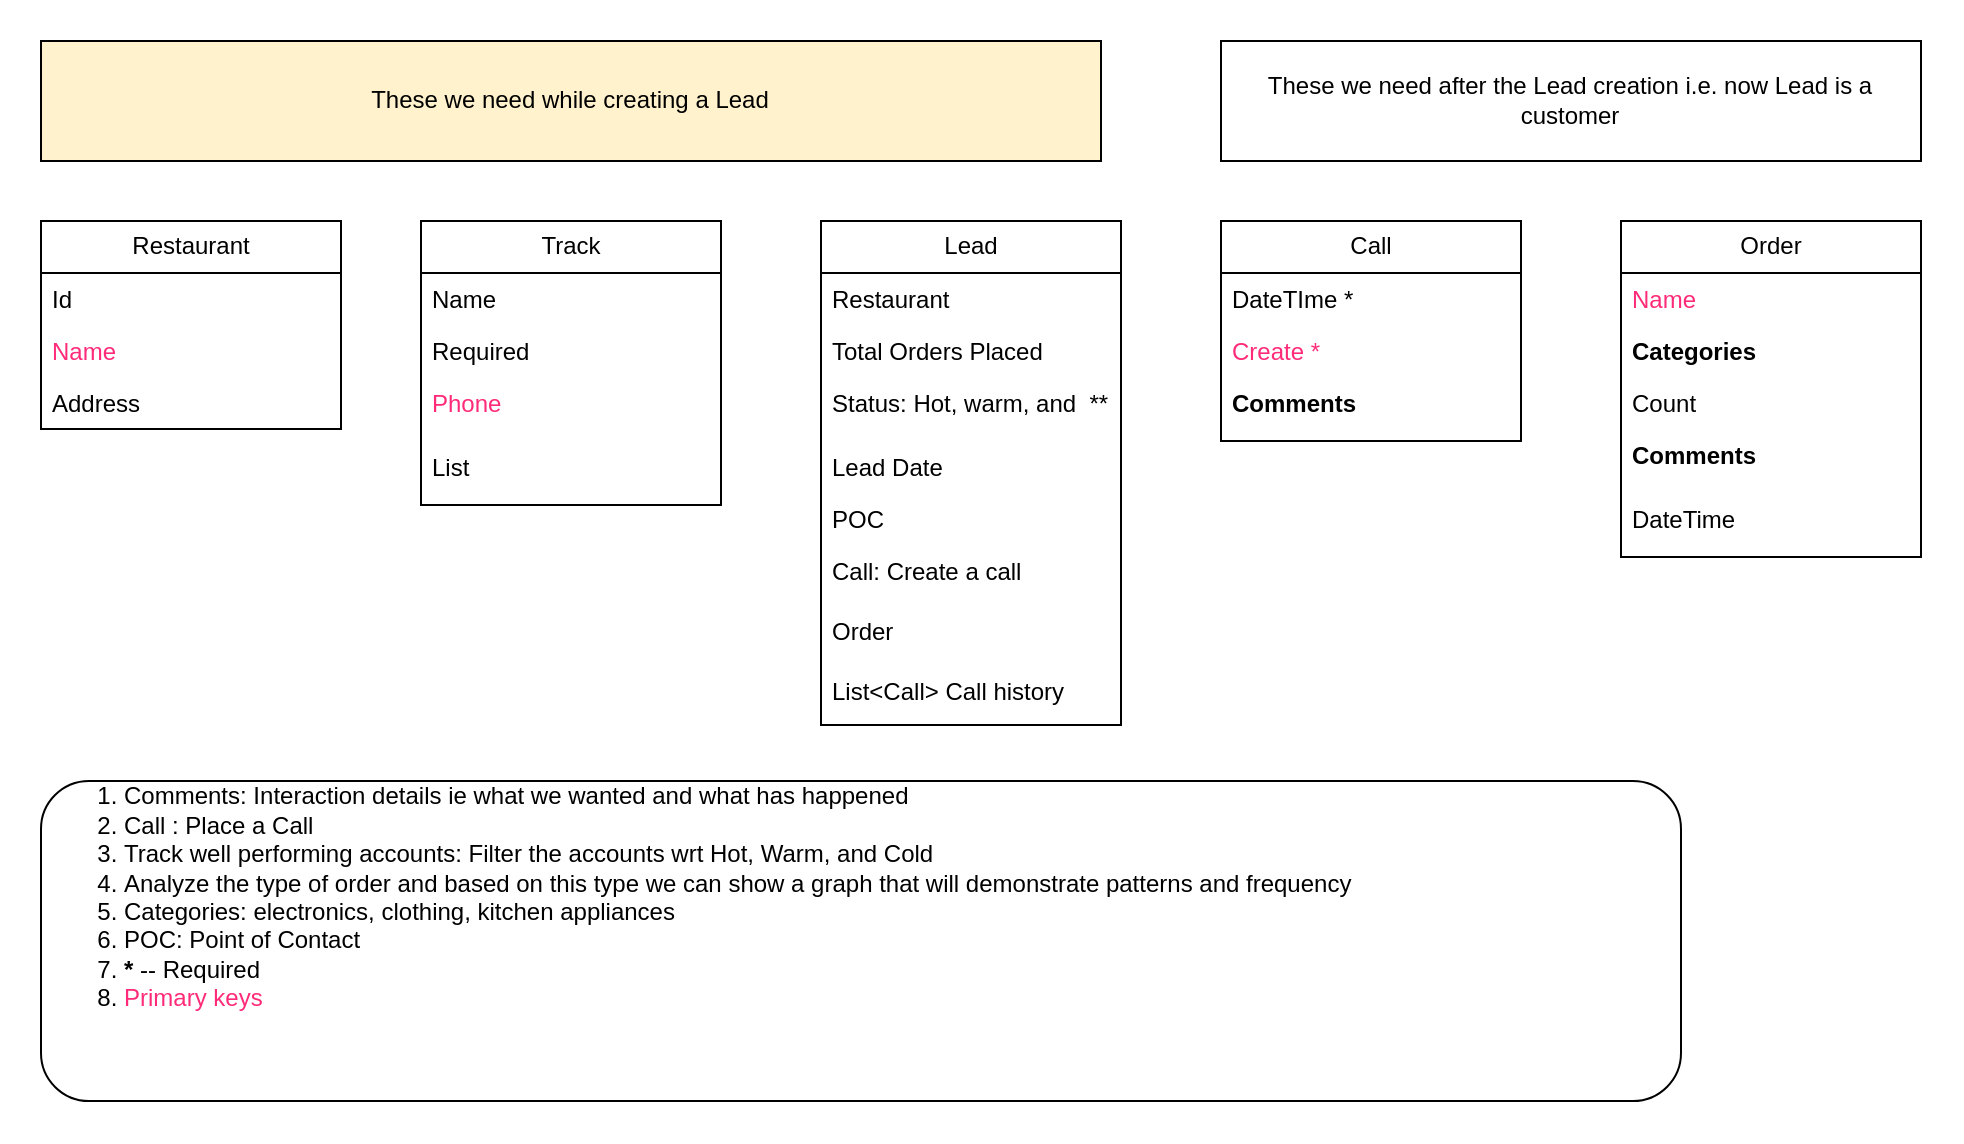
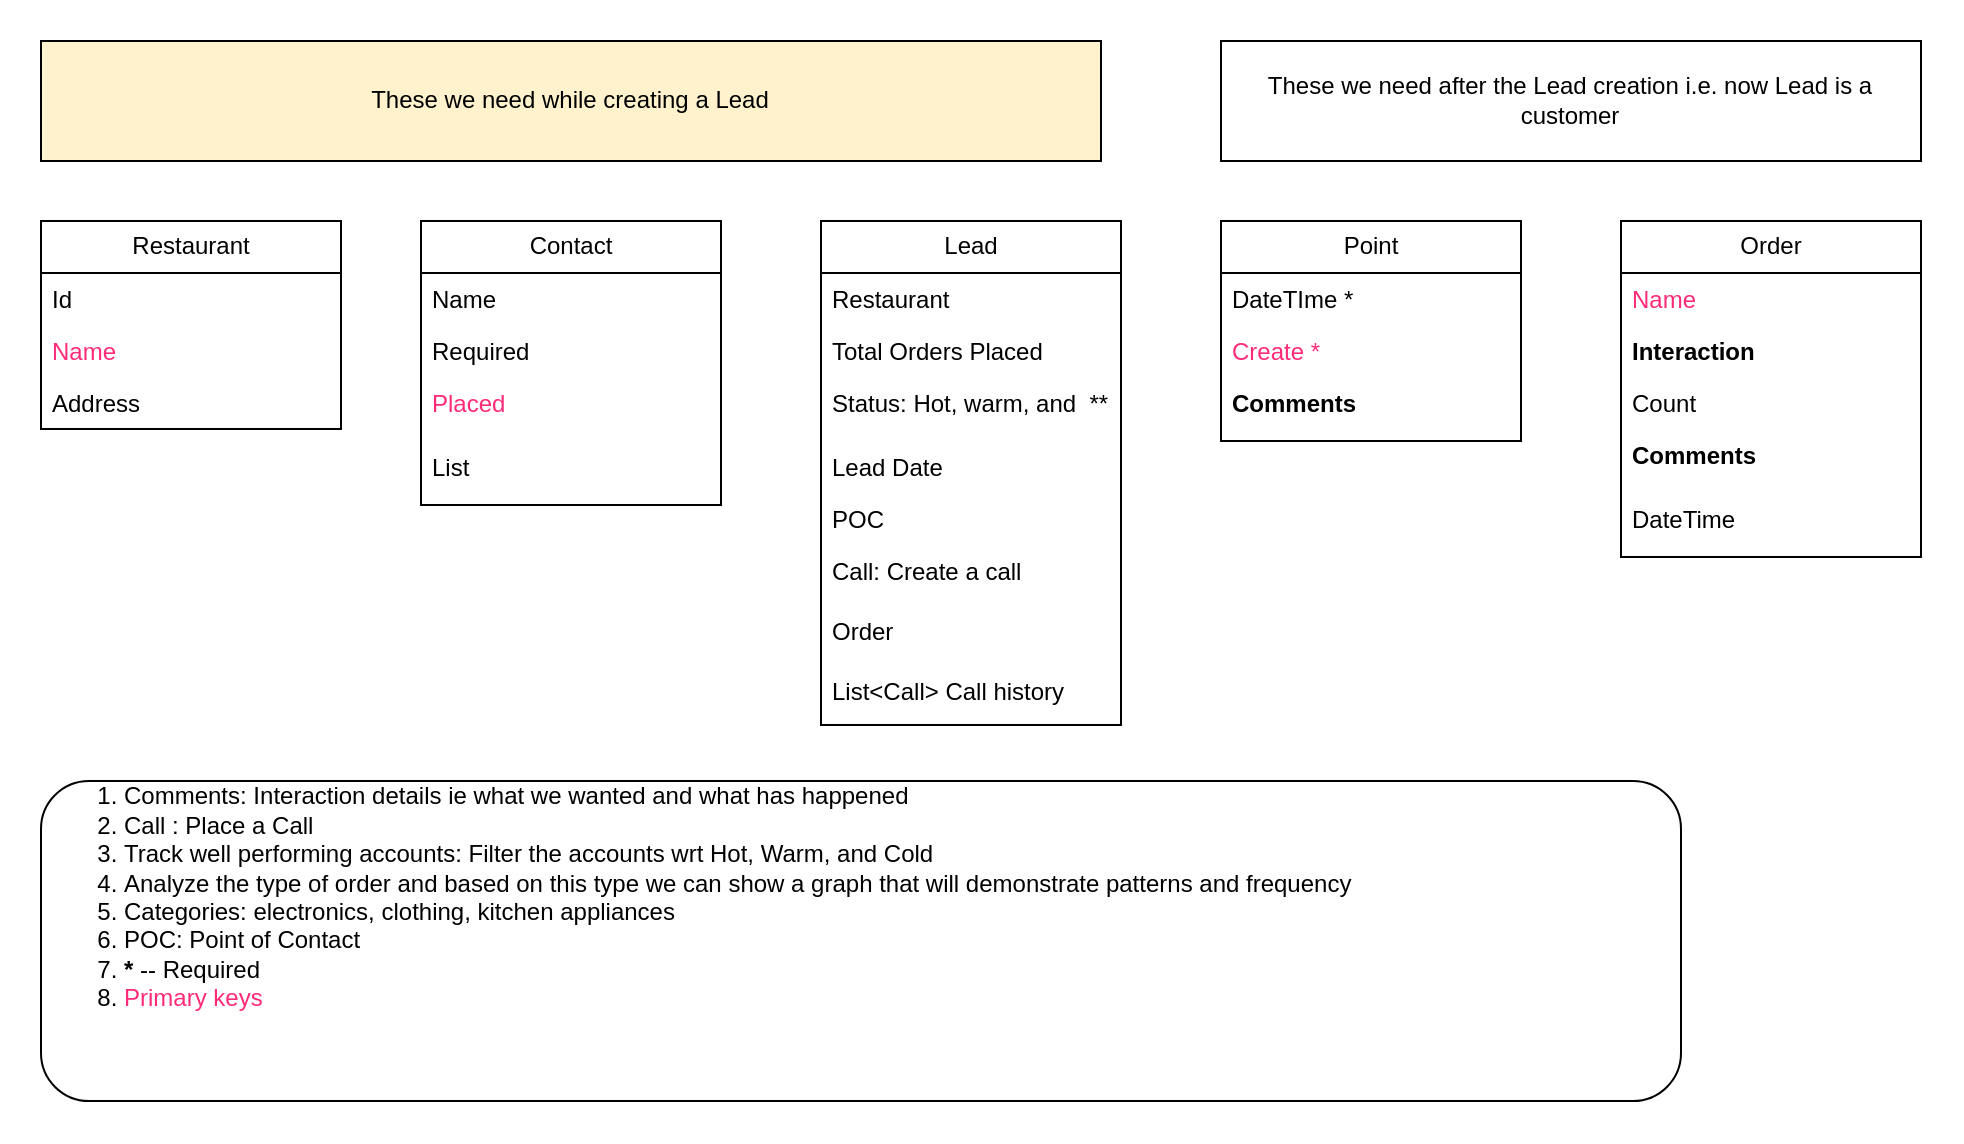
  <mxCell id="0" />
  <mxCell id="1" parent="0" />
  <mxCell id="2" value="Restaurant" style="swimlane;fontStyle=0;childLayout=stackLayout;horizontal=1;startSize=26;fillColor=none;horizontalStack=0;resizeParent=1;resizeParentMax=0;resizeLast=0;collapsible=1;marginBottom=0;html=1;" parent="1" vertex="1"><mxGeometry width="150" height="104" as="geometry" x="20" y="110" /></mxCell>
  <mxCell id="3" value="Id" style="text;strokeColor=none;fillColor=none;align=left;verticalAlign=top;spacingLeft=4;spacingRight=4;overflow=hidden;rotatable=0;points=[[0,0.5],[1,0.5]];portConstraint=eastwest;whiteSpace=wrap;html=1;" parent="2" vertex="1"><mxGeometry y="26" width="150" height="26" as="geometry" /></mxCell>
  <mxCell id="4" value="&lt;font style=&quot;&quot; color=&quot;#ff2b79&quot;&gt;Name&lt;/font&gt;" style="text;strokeColor=none;fillColor=none;align=left;verticalAlign=top;spacingLeft=4;spacingRight=4;overflow=hidden;rotatable=0;points=[[0,0.5],[1,0.5]];portConstraint=eastwest;whiteSpace=wrap;html=1;" parent="2" vertex="1"><mxGeometry y="52" width="150" height="26" as="geometry" /></mxCell>
  <mxCell id="5" value="Address" style="text;strokeColor=none;fillColor=none;align=left;verticalAlign=top;spacingLeft=4;spacingRight=4;overflow=hidden;rotatable=0;points=[[0,0.5],[1,0.5]];portConstraint=eastwest;whiteSpace=wrap;html=1;" parent="2" vertex="1"><mxGeometry y="78" width="150" height="26" as="geometry" /></mxCell>
  <mxCell id="6" style="edgeStyle=orthogonalEdgeStyle;rounded=0;orthogonalLoop=1;jettySize=auto;html=1;exitX=1;exitY=0.5;exitDx=0;exitDy=0;" parent="2" source="5" target="5" edge="1"><mxGeometry relative="1" as="geometry" /></mxCell>
- <mxCell id="7" value="Track" style="swimlane;fontStyle=0;childLayout=stackLayout;horizontal=1;startSize=26;fillColor=none;horizontalStack=0;resizeParent=1;resizeParentMax=0;resizeLast=0;collapsible=1;marginBottom=0;html=1;" parent="1" vertex="1"><mxGeometry x="210" width="150" height="142" as="geometry" y="110" /></mxCell>
+ <mxCell id="7" value="Contact" style="swimlane;fontStyle=0;childLayout=stackLayout;horizontal=1;startSize=26;fillColor=none;horizontalStack=0;resizeParent=1;resizeParentMax=0;resizeLast=0;collapsible=1;marginBottom=0;html=1;" parent="1" vertex="1"><mxGeometry x="210" width="150" height="142" as="geometry" y="110" /></mxCell>
  <mxCell id="8" value="Name" style="text;strokeColor=none;fillColor=none;align=left;verticalAlign=top;spacingLeft=4;spacingRight=4;overflow=hidden;rotatable=0;points=[[0,0.5],[1,0.5]];portConstraint=eastwest;whiteSpace=wrap;html=1;" parent="7" vertex="1"><mxGeometry y="26" width="150" height="26" as="geometry" /></mxCell>
  <mxCell id="9" value="Required" style="text;strokeColor=none;fillColor=none;align=left;verticalAlign=top;spacingLeft=4;spacingRight=4;overflow=hidden;rotatable=0;points=[[0,0.5],[1,0.5]];portConstraint=eastwest;whiteSpace=wrap;html=1;" parent="7" vertex="1"><mxGeometry y="52" width="150" height="26" as="geometry" /></mxCell>
- <mxCell id="10" value="&lt;font style=&quot;&quot; color=&quot;#ff2b79&quot;&gt;Phone&lt;/font&gt;" style="text;strokeColor=none;fillColor=none;align=left;verticalAlign=top;spacingLeft=4;spacingRight=4;overflow=hidden;rotatable=0;points=[[0,0.5],[1,0.5]];portConstraint=eastwest;whiteSpace=wrap;html=1;" parent="7" vertex="1"><mxGeometry y="78" width="150" height="32" as="geometry" /></mxCell>
+ <mxCell id="10" value="&lt;font style=&quot;&quot; color=&quot;#ff2b79&quot;&gt;Placed&lt;/font&gt;" style="text;strokeColor=none;fillColor=none;align=left;verticalAlign=top;spacingLeft=4;spacingRight=4;overflow=hidden;rotatable=0;points=[[0,0.5],[1,0.5]];portConstraint=eastwest;whiteSpace=wrap;html=1;" parent="7" vertex="1"><mxGeometry y="78" width="150" height="32" as="geometry" /></mxCell>
  <mxCell id="11" style="edgeStyle=orthogonalEdgeStyle;rounded=0;orthogonalLoop=1;jettySize=auto;html=1;exitX=1;exitY=0.5;exitDx=0;exitDy=0;" parent="7" source="9" target="9" edge="1"><mxGeometry relative="1" as="geometry" /></mxCell>
  <mxCell id="12" value="List" style="text;strokeColor=none;fillColor=none;align=left;verticalAlign=top;spacingLeft=4;spacingRight=4;overflow=hidden;rotatable=0;points=[[0,0.5],[1,0.5]];portConstraint=eastwest;whiteSpace=wrap;html=1;" parent="7" vertex="1"><mxGeometry y="110" width="150" height="32" as="geometry" /></mxCell>
  <mxCell id="13" value="Lead" style="swimlane;fontStyle=0;childLayout=stackLayout;horizontal=1;startSize=26;fillColor=none;horizontalStack=0;resizeParent=1;resizeParentMax=0;resizeLast=0;collapsible=1;marginBottom=0;html=1;" parent="1" vertex="1"><mxGeometry x="410" width="150" height="252" as="geometry" y="110" /></mxCell>
  <mxCell id="14" value="Restaurant" style="text;strokeColor=none;fillColor=none;align=left;verticalAlign=top;spacingLeft=4;spacingRight=4;overflow=hidden;rotatable=1;points=[[0,0.5],[1,0.5]];portConstraint=eastwest;whiteSpace=wrap;html=1;movable=1;resizable=1;deletable=1;editable=1;locked=0;connectable=1;" parent="13" vertex="1"><mxGeometry y="26" width="150" height="26" as="geometry" /></mxCell>
  <mxCell id="15" value="Total Orders Placed" style="text;strokeColor=none;fillColor=none;align=left;verticalAlign=top;spacingLeft=4;spacingRight=4;overflow=hidden;rotatable=1;points=[[0,0.5],[1,0.5]];portConstraint=eastwest;whiteSpace=wrap;html=1;movable=1;resizable=1;deletable=1;editable=1;locked=0;connectable=1;" parent="13" vertex="1"><mxGeometry y="52" width="150" height="26" as="geometry" /></mxCell>
  <mxCell id="16" value="Status: Hot, warm, and&amp;nbsp; **" style="text;strokeColor=none;fillColor=none;align=left;verticalAlign=top;spacingLeft=4;spacingRight=4;overflow=hidden;rotatable=1;points=[[0,0.5],[1,0.5]];portConstraint=eastwest;whiteSpace=wrap;html=1;movable=1;resizable=1;deletable=1;editable=1;locked=0;connectable=1;" parent="13" vertex="1"><mxGeometry y="78" width="150" height="32" as="geometry" /></mxCell>
  <mxCell id="17" style="edgeStyle=orthogonalEdgeStyle;rounded=0;orthogonalLoop=1;jettySize=auto;html=1;exitX=1;exitY=0.5;exitDx=0;exitDy=0;" parent="13" source="15" target="15" edge="1"><mxGeometry relative="1" as="geometry" /></mxCell>
  <mxCell id="18" value="Lead Date" style="text;strokeColor=none;fillColor=none;align=left;verticalAlign=top;spacingLeft=4;spacingRight=4;overflow=hidden;rotatable=1;points=[[0,0.5],[1,0.5]];portConstraint=eastwest;whiteSpace=wrap;html=1;movable=1;resizable=1;deletable=1;editable=1;locked=0;connectable=1;" parent="13" vertex="1"><mxGeometry y="110" width="150" height="26" as="geometry" /></mxCell>
  <mxCell id="19" value="POC" style="text;strokeColor=none;fillColor=none;align=left;verticalAlign=top;spacingLeft=4;spacingRight=4;overflow=hidden;rotatable=1;points=[[0,0.5],[1,0.5]];portConstraint=eastwest;whiteSpace=wrap;html=1;movable=1;resizable=1;deletable=1;editable=1;locked=0;connectable=1;" parent="13" vertex="1"><mxGeometry y="136" width="150" height="26" as="geometry" /></mxCell>
  <mxCell id="20" value="Call: Create a call" style="text;strokeColor=none;fillColor=none;align=left;verticalAlign=top;spacingLeft=4;spacingRight=4;overflow=hidden;rotatable=0;points=[[0,0.5],[1,0.5]];portConstraint=eastwest;whiteSpace=wrap;html=1;" parent="13" vertex="1"><mxGeometry y="162" width="150" height="30" as="geometry" /></mxCell>
  <mxCell id="21" value="Order" style="text;strokeColor=none;fillColor=none;align=left;verticalAlign=top;spacingLeft=4;spacingRight=4;overflow=hidden;rotatable=0;points=[[0,0.5],[1,0.5]];portConstraint=eastwest;whiteSpace=wrap;html=1;" parent="13" vertex="1"><mxGeometry y="192" width="150" height="30" as="geometry" /></mxCell>
  <mxCell id="22" value="List&amp;lt;Call&amp;gt; Call history" style="text;strokeColor=none;fillColor=none;align=left;verticalAlign=top;spacingLeft=4;spacingRight=4;overflow=hidden;rotatable=0;points=[[0,0.5],[1,0.5]];portConstraint=eastwest;whiteSpace=wrap;html=1;" parent="13" vertex="1"><mxGeometry y="222" width="150" height="30" as="geometry" /></mxCell>
- <mxCell id="23" value="Call" style="swimlane;fontStyle=0;childLayout=stackLayout;horizontal=1;startSize=26;fillColor=none;horizontalStack=0;resizeParent=1;resizeParentMax=0;resizeLast=0;collapsible=1;marginBottom=0;html=1;" parent="1" vertex="1"><mxGeometry x="610" width="150" height="110" as="geometry" y="110" /></mxCell>
+ <mxCell id="23" value="Point" style="swimlane;fontStyle=0;childLayout=stackLayout;horizontal=1;startSize=26;fillColor=none;horizontalStack=0;resizeParent=1;resizeParentMax=0;resizeLast=0;collapsible=1;marginBottom=0;html=1;" parent="1" vertex="1"><mxGeometry x="610" width="150" height="110" as="geometry" y="110" /></mxCell>
  <mxCell id="24" value="DateTIme *" style="text;strokeColor=none;fillColor=none;align=left;verticalAlign=top;spacingLeft=4;spacingRight=4;overflow=hidden;rotatable=0;points=[[0,0.5],[1,0.5]];portConstraint=eastwest;whiteSpace=wrap;html=1;" parent="23" vertex="1"><mxGeometry y="26" width="150" height="26" as="geometry" /></mxCell>
  <mxCell id="25" value="&lt;font color=&quot;#ff2b79&quot;&gt;Create *&lt;/font&gt;" style="text;strokeColor=none;fillColor=none;align=left;verticalAlign=top;spacingLeft=4;spacingRight=4;overflow=hidden;rotatable=0;points=[[0,0.5],[1,0.5]];portConstraint=eastwest;whiteSpace=wrap;html=1;" parent="23" vertex="1"><mxGeometry y="52" width="150" height="26" as="geometry" /></mxCell>
  <mxCell id="26" value="&lt;b&gt;Comments&lt;/b&gt;" style="text;strokeColor=none;fillColor=none;align=left;verticalAlign=top;spacingLeft=4;spacingRight=4;overflow=hidden;rotatable=0;points=[[0,0.5],[1,0.5]];portConstraint=eastwest;whiteSpace=wrap;html=1;" parent="23" vertex="1"><mxGeometry y="78" width="150" height="32" as="geometry" /></mxCell>
  <mxCell id="27" style="edgeStyle=orthogonalEdgeStyle;rounded=0;orthogonalLoop=1;jettySize=auto;html=1;exitX=1;exitY=0.5;exitDx=0;exitDy=0;" parent="23" source="25" target="25" edge="1"><mxGeometry relative="1" as="geometry" /></mxCell>
  <mxCell id="28" value="&lt;ol&gt;&lt;li style=&quot;&quot;&gt;Comments: Interaction details ie what we wanted and what has happened&amp;nbsp; &amp;nbsp; &amp;nbsp; &amp;nbsp; &amp;nbsp; &amp;nbsp; &amp;nbsp; &amp;nbsp;&lt;/li&gt;&lt;li style=&quot;&quot;&gt;Call : Place a Call&lt;/li&gt;&lt;li style=&quot;&quot;&gt;Track well performing accounts: Filter the accounts wrt Hot, Warm, and Cold&lt;/li&gt;&lt;li style=&quot;&quot;&gt;Analyze the type of order and based on this type we can show a graph that will demonstrate patterns and frequency&lt;/li&gt;&lt;li style=&quot;&quot;&gt;Categories: electronics, clothing, kitchen appliances&lt;/li&gt;&lt;li style=&quot;&quot;&gt;POC: Point of Contact&lt;/li&gt;&lt;li style=&quot;&quot;&gt;&lt;b&gt;*&lt;/b&gt; -- Required&lt;/li&gt;&lt;li style=&quot;&quot;&gt;&lt;font color=&quot;#ff2b79&quot;&gt;Primary keys&lt;/font&gt;&lt;/li&gt;&lt;/ol&gt;&lt;div&gt;&lt;br&gt;&lt;/div&gt;&lt;div&gt;&lt;br&gt;&lt;/div&gt;&lt;div&gt;&lt;br&gt;&lt;/div&gt;" style="rounded=1;whiteSpace=wrap;html=1;align=left;" parent="1" vertex="1"><mxGeometry y="390" width="820" height="160" as="geometry" x="20" /></mxCell>
  <mxCell id="29" value="Order" style="swimlane;fontStyle=0;childLayout=stackLayout;horizontal=1;startSize=26;fillColor=none;horizontalStack=0;resizeParent=1;resizeParentMax=0;resizeLast=0;collapsible=1;marginBottom=0;html=1;" parent="1" vertex="1"><mxGeometry x="810" width="150" height="168" as="geometry" y="110" /></mxCell>
  <mxCell id="30" value="&lt;font color=&quot;#ff2b79&quot;&gt;Name&lt;/font&gt;" style="text;strokeColor=none;fillColor=none;align=left;verticalAlign=top;spacingLeft=4;spacingRight=4;overflow=hidden;rotatable=0;points=[[0,0.5],[1,0.5]];portConstraint=eastwest;whiteSpace=wrap;html=1;" parent="29" vertex="1"><mxGeometry y="26" width="150" height="26" as="geometry" /></mxCell>
- <mxCell id="31" value="&lt;b&gt;Categories&lt;/b&gt;" style="text;strokeColor=none;fillColor=none;align=left;verticalAlign=top;spacingLeft=4;spacingRight=4;overflow=hidden;rotatable=0;points=[[0,0.5],[1,0.5]];portConstraint=eastwest;whiteSpace=wrap;html=1;" parent="29" vertex="1"><mxGeometry y="52" width="150" height="26" as="geometry" /></mxCell>
+ <mxCell id="31" value="&lt;b&gt;Interaction&lt;/b&gt;" style="text;strokeColor=none;fillColor=none;align=left;verticalAlign=top;spacingLeft=4;spacingRight=4;overflow=hidden;rotatable=0;points=[[0,0.5],[1,0.5]];portConstraint=eastwest;whiteSpace=wrap;html=1;" parent="29" vertex="1"><mxGeometry y="52" width="150" height="26" as="geometry" /></mxCell>
  <mxCell id="32" value="Count" style="text;strokeColor=none;fillColor=none;align=left;verticalAlign=top;spacingLeft=4;spacingRight=4;overflow=hidden;rotatable=0;points=[[0,0.5],[1,0.5]];portConstraint=eastwest;whiteSpace=wrap;html=1;" parent="29" vertex="1"><mxGeometry y="78" width="150" height="26" as="geometry" /></mxCell>
  <mxCell id="33" value="&lt;b&gt;Comments&lt;/b&gt;" style="text;strokeColor=none;fillColor=none;align=left;verticalAlign=top;spacingLeft=4;spacingRight=4;overflow=hidden;rotatable=0;points=[[0,0.5],[1,0.5]];portConstraint=eastwest;whiteSpace=wrap;html=1;" parent="29" vertex="1"><mxGeometry y="104" width="150" height="32" as="geometry" /></mxCell>
  <mxCell id="34" style="edgeStyle=orthogonalEdgeStyle;rounded=0;orthogonalLoop=1;jettySize=auto;html=1;exitX=1;exitY=0.5;exitDx=0;exitDy=0;" parent="29" source="32" target="32" edge="1"><mxGeometry relative="1" as="geometry" /></mxCell>
  <mxCell id="35" value="DateTime" style="text;strokeColor=none;fillColor=none;align=left;verticalAlign=top;spacingLeft=4;spacingRight=4;overflow=hidden;rotatable=0;points=[[0,0.5],[1,0.5]];portConstraint=eastwest;whiteSpace=wrap;html=1;" parent="29" vertex="1"><mxGeometry y="136" width="150" height="32" as="geometry" /></mxCell>
  <mxCell id="36" value="" style="line;strokeWidth=2;html=1;" parent="1" vertex="1"><mxGeometry x="30" y="70" width="520" height="10" as="geometry" /></mxCell>
  <mxCell id="37" value="These we need while creating a Lead" style="whiteSpace=wrap;html=1;fillColor=#fff2cc;" parent="1" vertex="1"><mxGeometry y="20" width="530" height="60" as="geometry" x="20" /></mxCell>
  <mxCell id="38" value="These we need after the Lead creation i.e. now Lead is a customer" style="whiteSpace=wrap;html=1;" parent="1" vertex="1"><mxGeometry x="610" y="20" width="350" height="60" as="geometry" /></mxCell>
